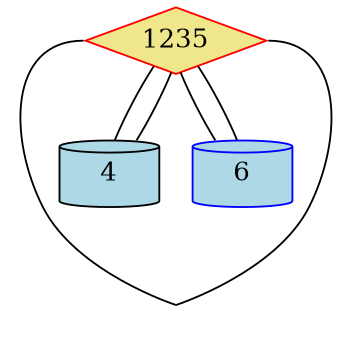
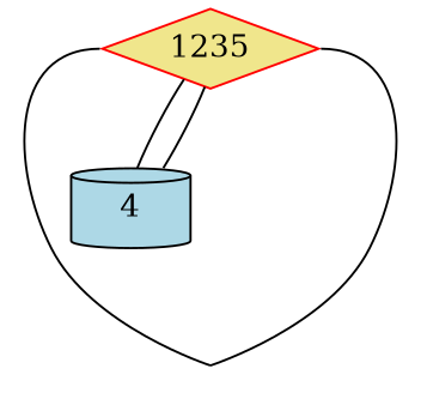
  graph {
    node [style=filled fillcolor=lightblue shape=cylinder]
    7 [style=invis fillcolor="" shape=""]
    1235 [color=red fillcolor=khaki shape=diamond]
    4
-   6 [color=blue]
    subgraph sub_1 {
      rank=sink
      7
    }
    7 -- 1235 [headport=e tailclip=false]
    1235 -- 7 [headclip=false tailport=w]
    1235 -- 4
-   1235 -- 6
    4 -- 1235
-   6 -- 1235
  }
